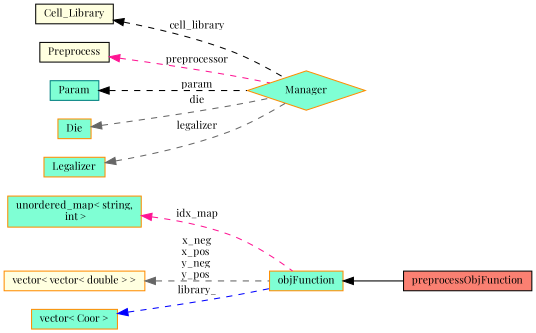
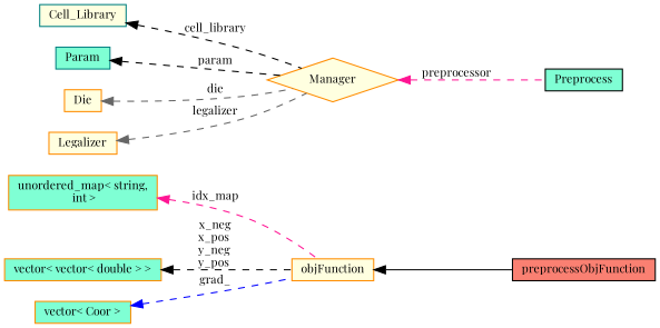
  digraph {
    fontname="Playfair Display"
    rankdir=LR
    node [color=darkorange fillcolor=aquamarine fontname="Playfair Display" fontsize=10 shape=box style=filled]
    edge [color=black dir=back fontname="Playfair Display" fontsize=10 labelfontname=Helvetica labelfontsize=10 style=dashed]
    n1 [color=black fillcolor=salmon fontcolor=black height=0.2 label=preprocessObjFunction width=0.4]
-   n2 [height=0.2 label=objFunction width=0.4]
+   n2 [fillcolor=lightyellow height=0.2 label=objFunction width=0.4]
    n3 [height=0.2 label="unordered_map\< string,\l int \>" width=0.4]
-   n4 [fillcolor=lightyellow height=0.2 label="vector\< vector\< double \> \>" width=0.4]
+   n4 [height=0.2 label="vector\< vector\< double \> \>" width=0.4]
    n5 [height=0.2 label="vector\< Coor \>" width=0.4]
-   n6 [height=0.2 label=Manager shape=diamond width=0.4]
-   n7 [color=black fillcolor=lightyellow height=0.2 label=Cell_Library width=0.4]
-   n8 [color=black fillcolor=lightyellow height=0.2 label=Preprocess width=0.4]
+   n6 [fillcolor=lightyellow height=0.2 label=Manager shape=diamond width=0.4]
+   n7 [color=teal fillcolor=lightyellow height=0.2 label=Cell_Library width=0.4]
+   n8 [color=black height=0.2 label=Preprocess width=0.4]
    n9 [color=teal height=0.2 label=Param width=0.4]
-   n10 [height=0.2 label=Die width=0.4]
-   n11 [height=0.2 label=Legalizer width=0.4]
+   n10 [fillcolor=lightyellow height=0.2 label=Die width=0.4]
+   n11 [fillcolor=lightyellow height=0.2 label=Legalizer width=0.4]
    n2 -> n1 [style=solid]
    n3 -> n2 [color=deeppink label=" idx_map"]
-   n4 -> n2 [color=gray40 label=" x_neg\nx_pos\ny_neg\ny_pos"]
-   n5 -> n2 [color=blue label=" library_"]
+   n4 -> n2 [label=" x_neg\nx_pos\ny_neg\ny_pos"]
+   n5 -> n2 [color=blue label=" grad_"]
    n7 -> n6 [label=" cell_library"]
-   n8 -> n6 [color=deeppink label=" preprocessor"]
+   n6 -> n8 [color=deeppink label=" preprocessor"]
    n9 -> n6 [label=" param"]
    n10 -> n6 [color=gray40 label=" die"]
    n11 -> n6 [color=gray40 label=" legalizer"]
  }
